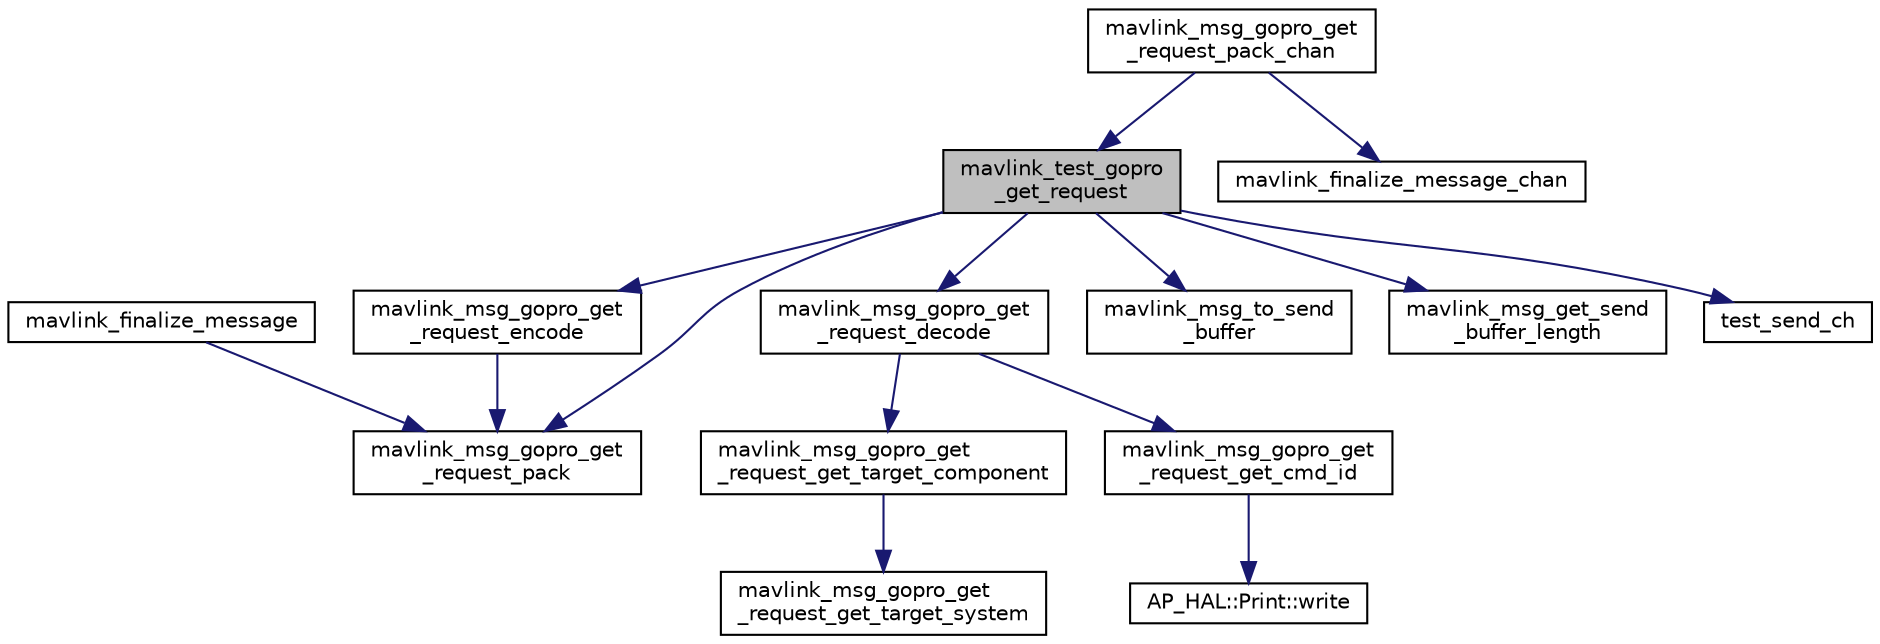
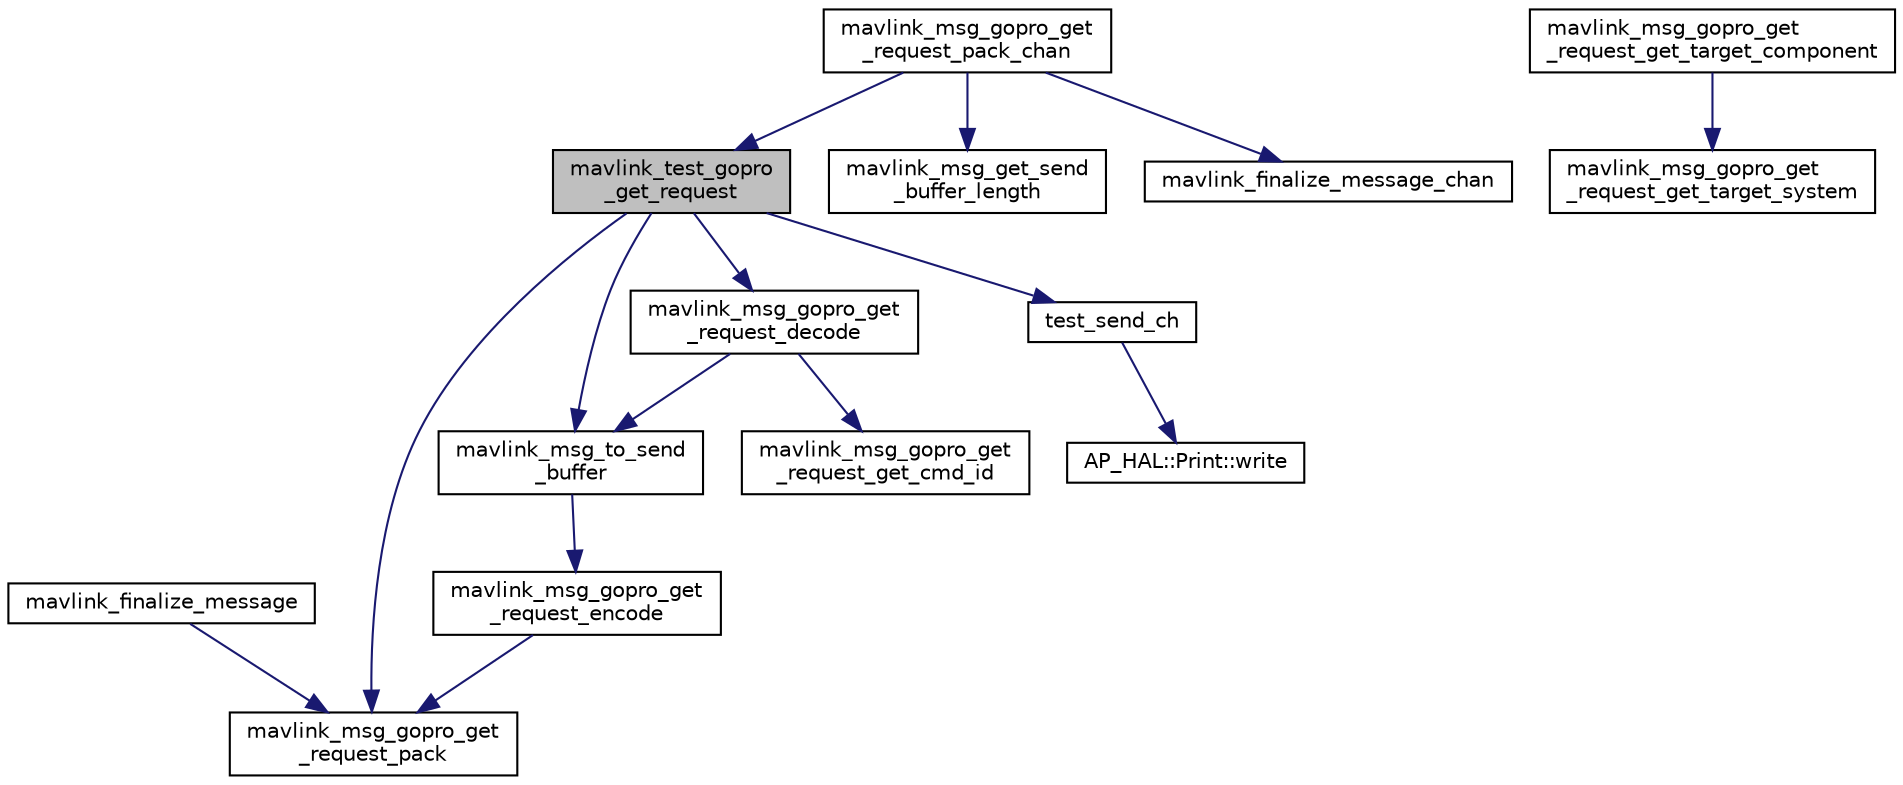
  digraph {
    rankdir=TB
    node [color=black fillcolor=white fontname=Helvetica fontsize=10 shape=record style=filled]
    edge [color=midnightblue fontname=Helvetica fontsize=10 labelfontname=Helvetica labelfontsize=10 style=solid]
    n1 [fillcolor=grey75 fontcolor=black height=0.2 label="mavlink_test_gopro\l_get_request" width=0.4]
    n2 [height=0.2 label="mavlink_msg_gopro_get\l_request_encode" width=0.4]
    n3 [height=0.2 label="mavlink_msg_gopro_get\l_request_pack" width=0.4]
    n4 [height=0.2 label="mavlink_msg_gopro_get\l_request_decode" width=0.4]
    n5 [height=0.2 label="mavlink_msg_to_send\l_buffer" width=0.4]
    n6 [height=0.2 label="mavlink_msg_get_send\l_buffer_length" width=0.4]
    n7 [height=0.2 label=test_send_ch width=0.4]
    n8 [height=0.2 label="mavlink_msg_gopro_get\l_request_get_target_component" width=0.4]
    n9 [height=0.2 label="mavlink_msg_gopro_get\l_request_get_cmd_id" width=0.4]
    n10 [height=0.2 label="mavlink_msg_gopro_get\l_request_pack_chan" width=0.4]
    n11 [height=0.2 label=mavlink_finalize_message_chan width=0.4]
    n12 [height=0.2 label="AP_HAL::Print::write" width=0.4]
    n13 [height=0.2 label=mavlink_finalize_message width=0.4]
    n14 [height=0.2 label="mavlink_msg_gopro_get\l_request_get_target_system" width=0.4]
-   n1 -> n2
+   n5 -> n2
    n1 -> n3
    n1 -> n4
    n1 -> n5
-   n1 -> n6
+   n10 -> n6
    n1 -> n7
    n2 -> n3
-   n4 -> n8
+   n4 -> n5
    n4 -> n9
-   n9 -> n12
+   n7 -> n12
    n8 -> n14
    n10 -> n1
    n10 -> n11
    n13 -> n3
  }
